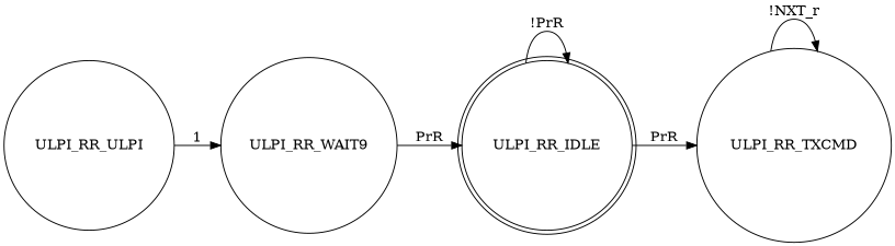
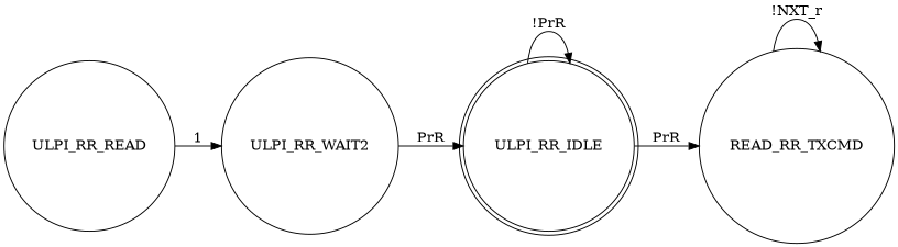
  digraph {
    nodesep=0.4
    rankdir=LR
    splines=spline
    node [shape=circle]
    n1 [label=ULPI_RR_IDLE shape=doublecircle]
-   n2 [label=ULPI_RR_TXCMD]
-   n3 [label=ULPI_RR_ULPI]
-   n4 [label=ULPI_RR_WAIT9]
+   n2 [label=READ_RR_TXCMD]
+   n3 [label=ULPI_RR_READ]
+   n4 [label=ULPI_RR_WAIT2]
    n1 -> n1 [label="!PrR"]
    n1 -> n2 [label=PrR]
    n2 -> n2 [label="!NXT_r"]
    n3 -> n4 [label=1]
    n4 -> n1 [label=PrR]
  }
